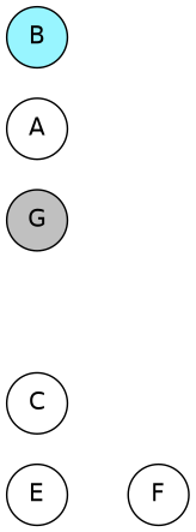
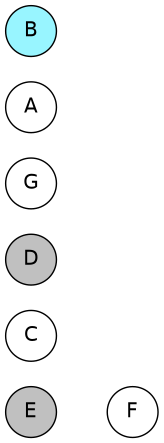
  graph {
    mindist=.1
    rankdir=LR
    node [fillcolor=white fontname=Helvetica margin=0 shape=circle style=filled]
    edge [style=invis]
-   E
+   E [fillcolor=gray]
    F
    C
-   G [fillcolor=gray]
+   D [fillcolor=gray]
+   G
    A
    B [fillcolor=cadetblue1]
    subgraph sub_1 {
      E
      F
    }
    E -- F
    F -- F
  }
